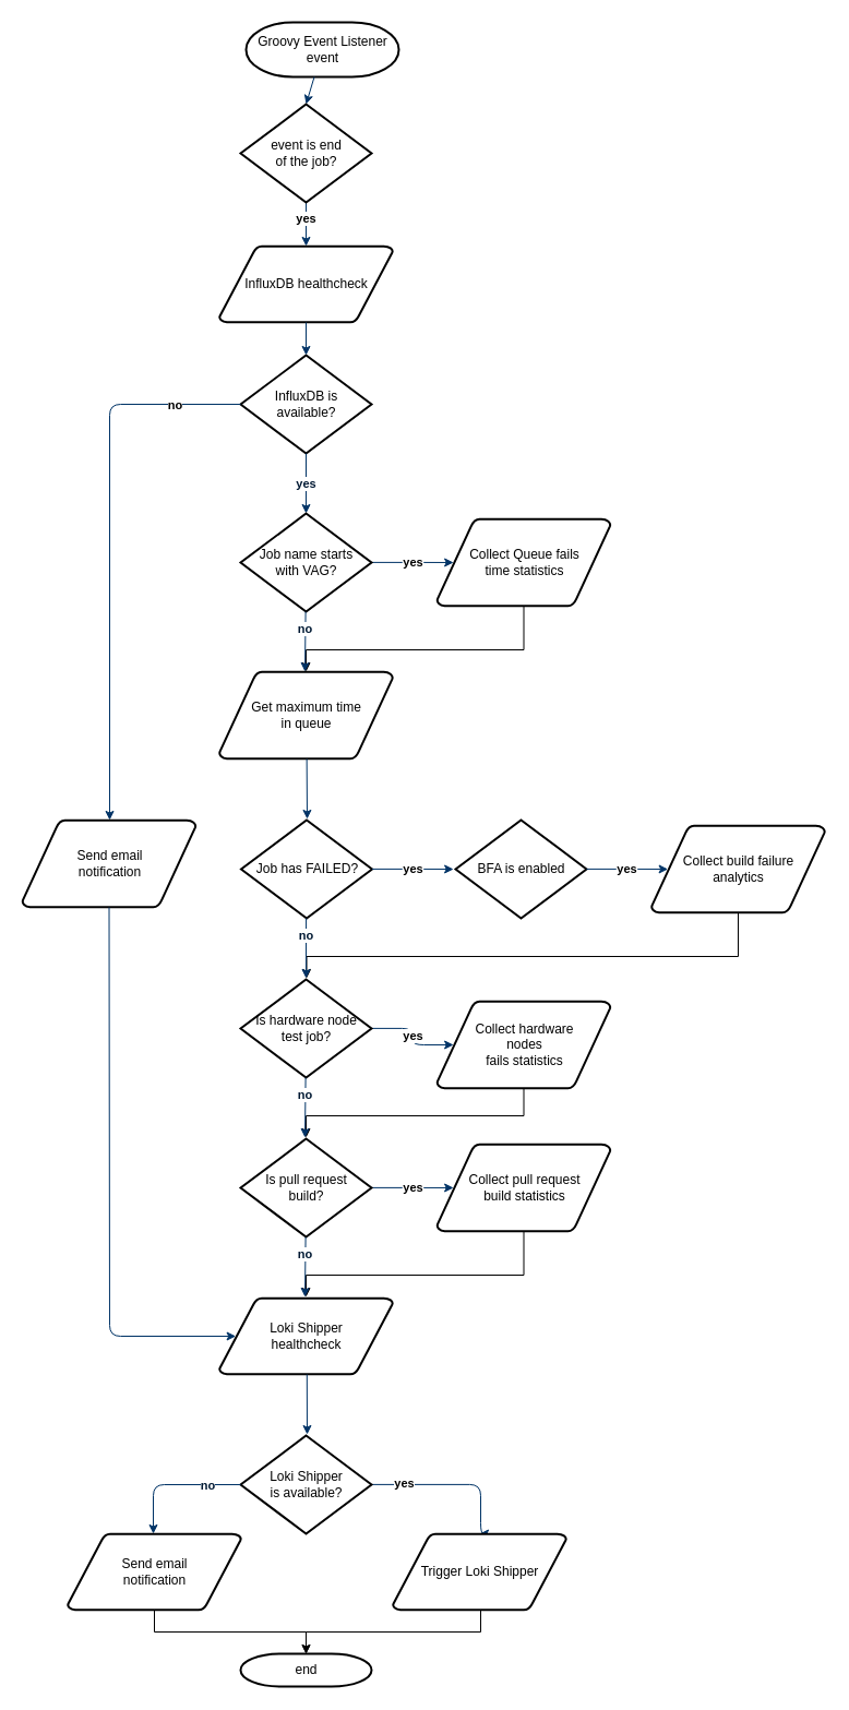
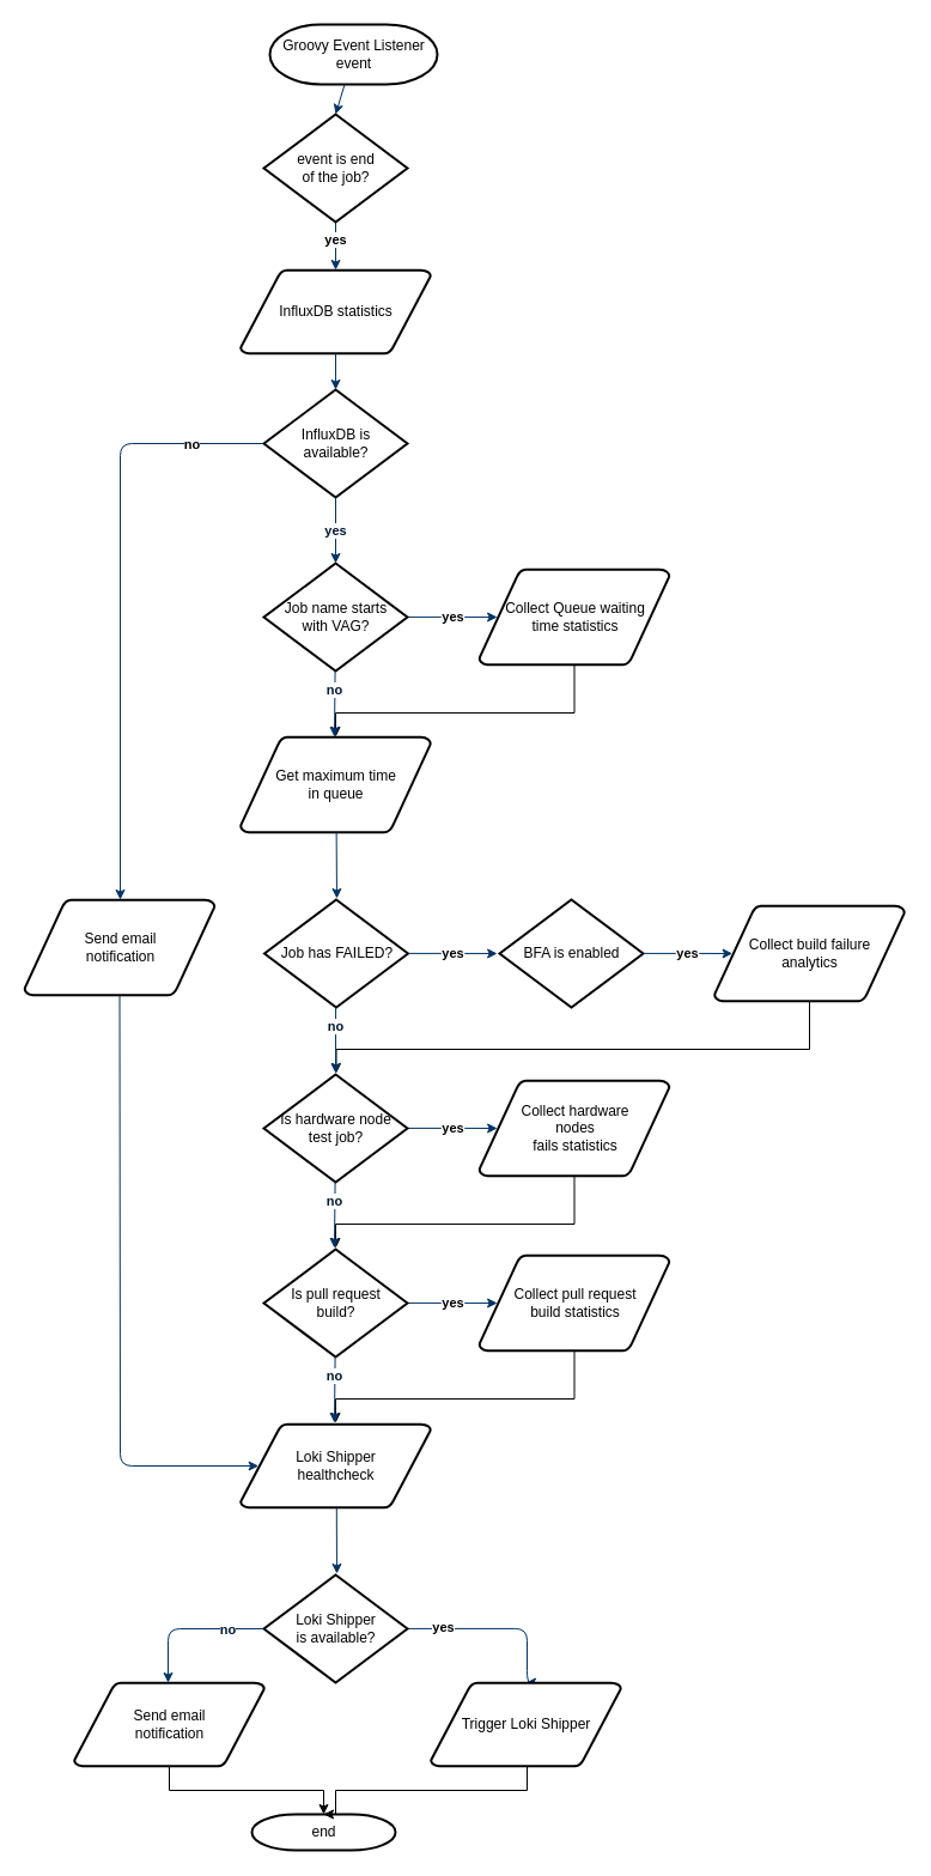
  <mxCell id="0" />
  <mxCell id="1" parent="0" />
  <mxCell id="2" value="&lt;div&gt;Groovy Event Listener&lt;/div&gt;&lt;div&gt; event&lt;/div&gt;" style="shape=mxgraph.flowchart.terminator;strokeWidth=2;gradientColor=none;gradientDirection=north;fontStyle=0;html=1;" parent="1" vertex="1"><mxGeometry x="225" y="20" width="140" height="50" as="geometry" /></mxCell>
- <mxCell id="3" value="InfluxDB healthcheck" style="shape=mxgraph.flowchart.data;strokeWidth=2;gradientColor=none;gradientDirection=north;fontStyle=0;html=1;" parent="1" vertex="1"><mxGeometry x="200.5" y="225" width="159" height="70" as="geometry" /></mxCell>
+ <mxCell id="3" value="InfluxDB statistics" style="shape=mxgraph.flowchart.data;strokeWidth=2;gradientColor=none;gradientDirection=north;fontStyle=0;html=1;" parent="1" vertex="1"><mxGeometry x="200.5" y="225" width="159" height="70" as="geometry" /></mxCell>
  <mxCell id="4" value="&lt;div&gt;InfluxDB is &lt;br&gt;&lt;/div&gt;&lt;div&gt;available?&lt;/div&gt;" style="shape=mxgraph.flowchart.decision;strokeWidth=2;gradientColor=none;gradientDirection=north;fontStyle=0;html=1;" parent="1" vertex="1"><mxGeometry x="220" y="325" width="120" height="90" as="geometry" /></mxCell>
  <mxCell id="5" style="fontStyle=1;strokeColor=#003366;strokeWidth=1;html=1;" parent="1" source="2" edge="1"><mxGeometry relative="1" as="geometry"><mxPoint x="280" y="95" as="targetPoint" /></mxGeometry></mxCell>
  <mxCell id="6" value="yes" style="fontStyle=1;strokeColor=#003366;strokeWidth=1;html=1;" parent="1" target="3" edge="1"><mxGeometry relative="1" as="geometry"><mxPoint x="280" y="175" as="sourcePoint" /></mxGeometry></mxCell>
  <mxCell id="7" style="entryX=0.5;entryY=0;entryPerimeter=0;fontStyle=1;strokeColor=#003366;strokeWidth=1;html=1;" parent="1" source="3" target="4" edge="1"><mxGeometry relative="1" as="geometry" /></mxCell>
  <mxCell id="8" value="yes" style="edgeStyle=elbowEdgeStyle;elbow=horizontal;fontColor=#001933;fontStyle=1;strokeColor=#003366;strokeWidth=1;html=1;entryX=0.5;entryY=0;entryDx=0;entryDy=0;entryPerimeter=0;" parent="1" source="4" target="12" edge="1"><mxGeometry width="100" height="100" as="geometry"><mxPoint y="65" as="sourcePoint" x="-40" /><mxPoint x="280.684" y="475" as="targetPoint" /></mxGeometry></mxCell>
  <mxCell id="9" value="yes" style="edgeStyle=elbowEdgeStyle;elbow=horizontal;exitX=0.905;exitY=0.5;exitPerimeter=0;fontStyle=1;strokeColor=#003366;strokeWidth=1;html=1;entryX=0.095;entryY=0.5;entryDx=0;entryDy=0;entryPerimeter=0;" parent="1" target="14" edge="1"><mxGeometry x="-3.9" y="-0.1" width="100" height="100" as="geometry"><mxPoint x="340.495" y="514.9" as="sourcePoint" /><mxPoint x="410" y="515" as="targetPoint" /></mxGeometry></mxCell>
  <mxCell id="10" value="no" style="edgeStyle=elbowEdgeStyle;elbow=horizontal;entryX=0.5;entryY=0;entryPerimeter=0;fontStyle=1;strokeColor=#003366;strokeWidth=1;html=1;entryDx=0;entryDy=0;exitX=0;exitY=0.5;exitDx=0;exitDy=0;exitPerimeter=0;" parent="1" source="4" target="15" edge="1"><mxGeometry width="100" height="100" as="geometry"><mxPoint x="200" y="405" as="sourcePoint" /><mxPoint x="60" as="targetPoint" y="-35" /><Array as="points"><mxPoint x="100" y="385" /></Array><mxPoint y="-190" as="offset" /></mxGeometry></mxCell>
  <mxCell id="11" value="&lt;div&gt;event is end &lt;br&gt;&lt;/div&gt;&lt;div&gt;of the job?&lt;/div&gt;" style="shape=mxgraph.flowchart.decision;strokeWidth=2;gradientColor=none;gradientDirection=north;fontStyle=0;html=1;" vertex="1" parent="1"><mxGeometry x="220" y="95" width="120" height="90" as="geometry" /></mxCell>
  <mxCell id="12" value="&lt;div&gt;Job name starts &lt;br&gt;&lt;/div&gt;&lt;div&gt;with VAG?&lt;/div&gt;" style="shape=mxgraph.flowchart.decision;strokeWidth=2;gradientColor=none;gradientDirection=north;fontStyle=0;html=1;" vertex="1" parent="1"><mxGeometry x="220" y="470" width="120" height="90" as="geometry" /></mxCell>
  <mxCell id="13" style="edgeStyle=orthogonalEdgeStyle;rounded=0;orthogonalLoop=1;jettySize=auto;html=1;entryX=0.5;entryY=0;entryDx=0;entryDy=0;entryPerimeter=0;exitX=0.5;exitY=1;exitDx=0;exitDy=0;exitPerimeter=0;" edge="1" parent="1" source="14"><mxGeometry relative="1" as="geometry"><mxPoint x="280" y="615" as="targetPoint" /><Array as="points"><mxPoint x="480" y="595" /><mxPoint x="280" y="595" /></Array></mxGeometry></mxCell>
- <mxCell id="14" value="&lt;div&gt;Collect Queue fails&lt;/div&gt;&lt;div&gt; time statistics&lt;/div&gt;" style="shape=mxgraph.flowchart.data;strokeWidth=2;gradientColor=none;gradientDirection=north;fontStyle=0;html=1;" vertex="1" parent="1"><mxGeometry x="400" y="475" width="159" height="80" as="geometry" /></mxCell>
+ <mxCell id="14" value="&lt;div&gt;Collect Queue waiting&lt;/div&gt;&lt;div&gt; time statistics&lt;/div&gt;" style="shape=mxgraph.flowchart.data;strokeWidth=2;gradientColor=none;gradientDirection=north;fontStyle=0;html=1;" vertex="1" parent="1"><mxGeometry x="400" y="475" width="159" height="80" as="geometry" /></mxCell>
  <mxCell id="15" value="&lt;div&gt;Send email &lt;br&gt;&lt;/div&gt;&lt;div&gt;notification&lt;/div&gt;" style="shape=mxgraph.flowchart.data;strokeWidth=2;gradientColor=none;gradientDirection=north;fontStyle=0;html=1;" vertex="1" parent="1"><mxGeometry x="20" y="751" width="159" height="80" as="geometry" /></mxCell>
  <mxCell id="16" value="no" style="edgeStyle=elbowEdgeStyle;elbow=horizontal;fontColor=#001933;fontStyle=1;strokeColor=#003366;strokeWidth=1;html=1;entryX=0.5;entryY=0;entryDx=0;entryDy=0;entryPerimeter=0;" edge="1" parent="1"><mxGeometry width="100" height="100" as="geometry"><mxPoint x="279.586" y="560" as="sourcePoint" /><mxPoint x="279.41" y="615" as="targetPoint" /><mxPoint y="-12" as="offset" /></mxGeometry></mxCell>
- <mxCell id="17" value="end" style="shape=mxgraph.flowchart.terminator;strokeWidth=2;gradientColor=none;gradientDirection=north;fontStyle=0;html=1;" vertex="1" parent="1"><mxGeometry x="220" y="1515" width="120" height="30" as="geometry" /></mxCell>
+ <mxCell id="17" value="end" style="shape=mxgraph.flowchart.terminator;strokeWidth=2;gradientColor=none;gradientDirection=north;fontStyle=0;html=1;" vertex="1" parent="1"><mxGeometry x="210" y="1515" width="120" height="30" as="geometry" /></mxCell>
  <mxCell id="18" value="&lt;div&gt;Get maximum time &lt;br&gt;&lt;/div&gt;&lt;div&gt;in queue&lt;br&gt;&lt;/div&gt;" style="shape=mxgraph.flowchart.data;strokeWidth=2;gradientColor=none;gradientDirection=north;fontStyle=0;html=1;" vertex="1" parent="1"><mxGeometry x="200.5" y="615" width="159" height="80" as="geometry" /></mxCell>
  <mxCell id="19" value="&lt;div&gt;Job has FAILED?&lt;/div&gt;" style="shape=mxgraph.flowchart.decision;strokeWidth=2;gradientColor=none;gradientDirection=north;fontStyle=0;html=1;" vertex="1" parent="1"><mxGeometry x="220.5" y="751" width="120" height="90" as="geometry" /></mxCell>
  <mxCell id="20" style="edgeStyle=orthogonalEdgeStyle;rounded=0;orthogonalLoop=1;jettySize=auto;html=1;entryX=0.5;entryY=0;entryDx=0;entryDy=0;entryPerimeter=0;exitX=0.5;exitY=1;exitDx=0;exitDy=0;exitPerimeter=0;" edge="1" parent="1" source="26"><mxGeometry relative="1" as="geometry"><mxPoint x="280.5" y="896" as="targetPoint" /><Array as="points"><mxPoint x="676" y="876" /><mxPoint x="280" y="876" /></Array><mxPoint x="500" y="836" as="sourcePoint" /></mxGeometry></mxCell>
  <mxCell id="21" value="no" style="edgeStyle=elbowEdgeStyle;elbow=horizontal;fontColor=#001933;fontStyle=1;strokeColor=#003366;strokeWidth=1;html=1;entryX=0.5;entryY=0;entryDx=0;entryDy=0;entryPerimeter=0;" edge="1" parent="1"><mxGeometry x="0.5" y="281" width="100" height="100" as="geometry"><mxPoint x="280.086" y="841" as="sourcePoint" /><mxPoint x="279.91" y="896" as="targetPoint" /><mxPoint y="-12" as="offset" /></mxGeometry></mxCell>
  <mxCell id="22" value="" style="edgeStyle=elbowEdgeStyle;elbow=horizontal;fontColor=#001933;fontStyle=1;strokeColor=#003366;strokeWidth=1;html=1;entryX=0.5;entryY=0;entryDx=0;entryDy=0;entryPerimeter=0;" edge="1" parent="1"><mxGeometry x="0.93" y="280" width="100" height="100" as="geometry"><mxPoint x="280.644" y="695" as="sourcePoint" /><mxPoint x="280.93" y="750" as="targetPoint" /></mxGeometry></mxCell>
  <mxCell id="23" value="yes" style="edgeStyle=elbowEdgeStyle;elbow=horizontal;exitX=0.905;exitY=0.5;exitPerimeter=0;fontStyle=1;strokeColor=#003366;strokeWidth=1;html=1;entryX=0.095;entryY=0.5;entryDx=0;entryDy=0;entryPerimeter=0;" edge="1" parent="1"><mxGeometry x="-3.9" y="280.9" width="100" height="100" as="geometry"><mxPoint x="340.495" y="795.9" as="sourcePoint" /><mxPoint x="415.105" y="796" as="targetPoint" /></mxGeometry></mxCell>
  <mxCell id="24" value="BFA is enabled" style="shape=mxgraph.flowchart.decision;strokeWidth=2;gradientColor=none;gradientDirection=north;fontStyle=0;html=1;" vertex="1" parent="1"><mxGeometry x="417" y="751" width="120" height="90" as="geometry" /></mxCell>
  <mxCell id="25" value="yes" style="edgeStyle=elbowEdgeStyle;elbow=horizontal;exitX=0.905;exitY=0.5;exitPerimeter=0;fontStyle=1;strokeColor=#003366;strokeWidth=1;html=1;entryX=0.095;entryY=0.5;entryDx=0;entryDy=0;entryPerimeter=0;" edge="1" parent="1" target="26"><mxGeometry x="192.6" y="280.9" width="100" height="100" as="geometry"><mxPoint x="536.995" y="795.9" as="sourcePoint" /><mxPoint x="606.5" y="796" as="targetPoint" /></mxGeometry></mxCell>
  <mxCell id="26" value="&lt;div&gt;Collect build failure&lt;/div&gt;&lt;div&gt; analytics&lt;br&gt;&lt;/div&gt;" style="shape=mxgraph.flowchart.data;strokeWidth=2;gradientColor=none;gradientDirection=north;fontStyle=0;html=1;" vertex="1" parent="1"><mxGeometry x="596.5" y="756" width="159" height="80" as="geometry" /></mxCell>
  <mxCell id="27" value="yes" style="edgeStyle=elbowEdgeStyle;elbow=horizontal;exitX=0.905;exitY=0.5;exitPerimeter=0;fontStyle=1;strokeColor=#003366;strokeWidth=1;html=1;entryX=0.095;entryY=0.5;entryDx=0;entryDy=0;entryPerimeter=0;" edge="1" parent="1" target="30"><mxGeometry x="-3.9" y="426.9" width="100" height="100" as="geometry"><mxPoint x="340.495" y="941.9" as="sourcePoint" /><mxPoint x="410" y="942" as="targetPoint" /></mxGeometry></mxCell>
  <mxCell id="28" value="&lt;div&gt;Is hardware node&lt;/div&gt;&lt;div&gt;test job?&lt;/div&gt;" style="shape=mxgraph.flowchart.decision;strokeWidth=2;gradientColor=none;gradientDirection=north;fontStyle=0;html=1;" vertex="1" parent="1"><mxGeometry x="220" y="897" width="120" height="90" as="geometry" /></mxCell>
  <mxCell id="29" style="edgeStyle=orthogonalEdgeStyle;rounded=0;orthogonalLoop=1;jettySize=auto;html=1;entryX=0.5;entryY=0;entryDx=0;entryDy=0;entryPerimeter=0;exitX=0.5;exitY=1;exitDx=0;exitDy=0;exitPerimeter=0;" edge="1" parent="1" source="30"><mxGeometry relative="1" as="geometry"><mxPoint x="280" y="1042" as="targetPoint" /><Array as="points"><mxPoint x="480" y="1022" /><mxPoint x="280" y="1022" /></Array></mxGeometry></mxCell>
- <mxCell id="30" value="&lt;div&gt;Collect hardware&lt;/div&gt;&lt;div&gt; nodes&lt;br&gt;&lt;/div&gt;&lt;div&gt;fails statistics&lt;br&gt;&lt;/div&gt;" style="shape=mxgraph.flowchart.data;strokeWidth=2;gradientColor=none;gradientDirection=north;fontStyle=0;html=1;" vertex="1" parent="1"><mxGeometry x="400" y="917" width="159" height="80" as="geometry" /></mxCell>
+ <mxCell id="30" value="&lt;div&gt;Collect hardware&lt;/div&gt;&lt;div&gt; nodes&lt;br&gt;&lt;/div&gt;&lt;div&gt;fails statistics&lt;br&gt;&lt;/div&gt;" style="shape=mxgraph.flowchart.data;strokeWidth=2;gradientColor=none;gradientDirection=north;fontStyle=0;html=1;" vertex="1" parent="1"><mxGeometry x="400" y="902" width="159" height="80" as="geometry" /></mxCell>
  <mxCell id="31" value="no" style="edgeStyle=elbowEdgeStyle;elbow=horizontal;fontColor=#001933;fontStyle=1;strokeColor=#003366;strokeWidth=1;html=1;entryX=0.5;entryY=0;entryDx=0;entryDy=0;entryPerimeter=0;" edge="1" parent="1"><mxGeometry y="427" width="100" height="100" as="geometry"><mxPoint x="279.586" y="987" as="sourcePoint" /><mxPoint x="279.41" y="1042" as="targetPoint" /><mxPoint y="-12" as="offset" /></mxGeometry></mxCell>
  <mxCell id="32" value="yes" style="edgeStyle=elbowEdgeStyle;elbow=horizontal;exitX=0.905;exitY=0.5;exitPerimeter=0;fontStyle=1;strokeColor=#003366;strokeWidth=1;html=1;entryX=0.095;entryY=0.5;entryDx=0;entryDy=0;entryPerimeter=0;" edge="1" parent="1" target="35"><mxGeometry x="-3.9" y="572.9" width="100" height="100" as="geometry"><mxPoint x="340.495" y="1087.9" as="sourcePoint" /><mxPoint x="410" y="1088" as="targetPoint" /></mxGeometry></mxCell>
  <mxCell id="33" value="&lt;div&gt;Is pull request&lt;/div&gt;&lt;div&gt; build?&lt;/div&gt;" style="shape=mxgraph.flowchart.decision;strokeWidth=2;gradientColor=none;gradientDirection=north;fontStyle=0;html=1;" vertex="1" parent="1"><mxGeometry x="220" y="1043" width="120" height="90" as="geometry" /></mxCell>
  <mxCell id="34" style="edgeStyle=orthogonalEdgeStyle;rounded=0;orthogonalLoop=1;jettySize=auto;html=1;entryX=0.5;entryY=0;entryDx=0;entryDy=0;entryPerimeter=0;exitX=0.5;exitY=1;exitDx=0;exitDy=0;exitPerimeter=0;" edge="1" parent="1" source="35"><mxGeometry relative="1" as="geometry"><mxPoint x="280" y="1188" as="targetPoint" /><Array as="points"><mxPoint x="480" y="1168" /><mxPoint x="280" y="1168" /></Array></mxGeometry></mxCell>
  <mxCell id="35" value="&lt;div&gt;Collect pull request&lt;/div&gt;&lt;div&gt; build statistics&lt;br&gt;&lt;/div&gt;" style="shape=mxgraph.flowchart.data;strokeWidth=2;gradientColor=none;gradientDirection=north;fontStyle=0;html=1;" vertex="1" parent="1"><mxGeometry x="400" y="1048" width="159" height="80" as="geometry" /></mxCell>
  <mxCell id="36" value="no" style="edgeStyle=elbowEdgeStyle;elbow=horizontal;fontColor=#001933;fontStyle=1;strokeColor=#003366;strokeWidth=1;html=1;entryX=0.5;entryY=0;entryDx=0;entryDy=0;entryPerimeter=0;" edge="1" parent="1"><mxGeometry y="573" width="100" height="100" as="geometry"><mxPoint x="279.586" y="1133" as="sourcePoint" /><mxPoint x="279.41" y="1188" as="targetPoint" /><mxPoint y="-12" as="offset" /></mxGeometry></mxCell>
  <mxCell id="37" value="yes" style="edgeStyle=elbowEdgeStyle;elbow=horizontal;exitX=0.905;exitY=0.5;exitPerimeter=0;fontStyle=1;strokeColor=#003366;strokeWidth=1;html=1;" edge="1" parent="1"><mxGeometry width="100" height="100" as="geometry"><mxPoint x="340.495" y="1359.9" as="sourcePoint" /><mxPoint x="439" y="1405" as="targetPoint" /><Array as="points"><mxPoint x="440" y="1375" /></Array><mxPoint x="-20" y="-23" as="offset" /></mxGeometry></mxCell>
  <mxCell id="38" value="&lt;div&gt;Loki Shipper&lt;br&gt;&lt;/div&gt;&lt;div&gt; is available?&lt;/div&gt;" style="shape=mxgraph.flowchart.decision;strokeWidth=2;gradientColor=none;gradientDirection=north;fontStyle=0;html=1;" vertex="1" parent="1"><mxGeometry x="220" y="1315" width="120" height="90" as="geometry" /></mxCell>
  <mxCell id="39" style="edgeStyle=orthogonalEdgeStyle;rounded=0;orthogonalLoop=1;jettySize=auto;html=1;entryX=0.5;entryY=0;entryDx=0;entryDy=0;entryPerimeter=0;exitX=0.5;exitY=1;exitDx=0;exitDy=0;exitPerimeter=0;" edge="1" parent="1" source="40" target="17"><mxGeometry relative="1" as="geometry"><mxPoint x="280" y="1460" as="targetPoint" /><Array as="points"><mxPoint x="440" y="1475" /><mxPoint x="440" y="1495" /><mxPoint x="280" y="1495" /></Array></mxGeometry></mxCell>
  <mxCell id="40" value="Trigger Loki Shipper" style="shape=mxgraph.flowchart.data;strokeWidth=2;gradientColor=none;gradientDirection=north;fontStyle=0;html=1;" vertex="1" parent="1"><mxGeometry x="359.5" y="1405" width="159" height="70" as="geometry" /></mxCell>
  <mxCell id="41" value="&lt;div&gt;Loki Shipper&lt;/div&gt;&lt;div&gt;healthcheck&lt;/div&gt;" style="shape=mxgraph.flowchart.data;strokeWidth=2;gradientColor=none;gradientDirection=north;fontStyle=0;html=1;" vertex="1" parent="1"><mxGeometry x="200.5" y="1189" width="159" height="70" as="geometry" /></mxCell>
  <mxCell id="42" value="" style="edgeStyle=elbowEdgeStyle;elbow=horizontal;fontColor=#001933;fontStyle=1;strokeColor=#003366;strokeWidth=1;html=1;entryX=0.5;entryY=0;entryDx=0;entryDy=0;entryPerimeter=0;" edge="1" parent="1"><mxGeometry x="1.21" y="699" width="100" height="100" as="geometry"><mxPoint x="280.796" y="1259" as="sourcePoint" /><mxPoint x="280.62" y="1314" as="targetPoint" /><mxPoint y="-12" as="offset" /></mxGeometry></mxCell>
  <mxCell id="43" value="" style="edgeStyle=elbowEdgeStyle;elbow=horizontal;entryX=0.095;entryY=0.5;entryPerimeter=0;fontStyle=1;strokeColor=#003366;strokeWidth=1;html=1;entryDx=0;entryDy=0;exitX=0.5;exitY=1;exitDx=0;exitDy=0;exitPerimeter=0;" edge="1" parent="1" source="15" target="41"><mxGeometry width="100" height="100" as="geometry"><mxPoint x="190.5" y="915" as="sourcePoint" /><mxPoint x="70" y="1296" as="targetPoint" /><Array as="points"><mxPoint x="100" y="1025" /></Array><mxPoint x="-8" y="196" as="offset" /></mxGeometry></mxCell>
  <mxCell id="44" value="no" style="edgeStyle=elbowEdgeStyle;elbow=horizontal;fontColor=#001933;fontStyle=1;strokeColor=#003366;strokeWidth=1;html=1;exitX=0;exitY=0.5;exitDx=0;exitDy=0;exitPerimeter=0;" edge="1" parent="1" source="38"><mxGeometry width="100" height="100" as="geometry"><mxPoint x="279.586" y="1405" as="sourcePoint" /><mxPoint x="140" y="1405" as="targetPoint" /><mxPoint x="10" y="-22" as="offset" /><Array as="points"><mxPoint x="140" y="1385" /></Array></mxGeometry></mxCell>
  <mxCell id="45" style="edgeStyle=orthogonalEdgeStyle;rounded=0;orthogonalLoop=1;jettySize=auto;html=1;entryX=0.5;entryY=0;entryDx=0;entryDy=0;entryPerimeter=0;" edge="1" parent="1" source="46" target="17"><mxGeometry relative="1" as="geometry" /></mxCell>
  <mxCell id="46" value="&lt;div&gt;Send email &lt;br&gt;&lt;/div&gt;&lt;div&gt;notification&lt;/div&gt;" style="shape=mxgraph.flowchart.data;strokeWidth=2;gradientColor=none;gradientDirection=north;fontStyle=0;html=1;" vertex="1" parent="1"><mxGeometry x="61.5" y="1405" width="159" height="70" as="geometry" /></mxCell>
